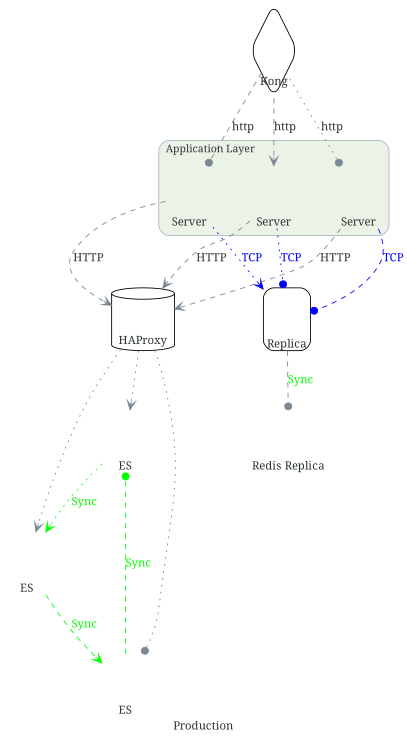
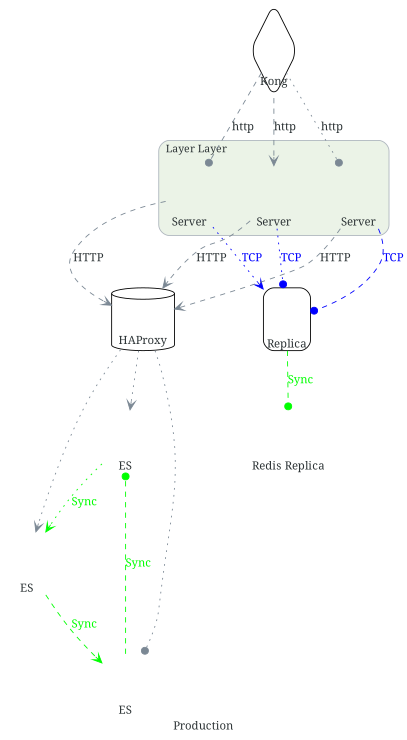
  digraph {
    fontcolor="#2D3436"
    fontname="Noto Serif"
    fontsize=13
    label=Production
    nodesep=0.6
    rankdir=TB
    ranksep=0.75
    node [fixedsize=true fontcolor="#2D3436" fontname="Noto Serif" fontsize=13 labelloc=b shape=none]
    edge [arrowhead=vee color="#7B8894" dir=forward fontcolor="#2D3436" fontname="Noto Serif" fontsize=13 style=dashed]
    n1 [height=1.0 label=Replica shape=box style=rounded]
    n2 [height=1.0 label="Redis Replica"]
    n3 [height=1.0 label=ES]
    n4 [height=1.0 label=ES]
    n5 [height=1.0 label=ES]
    n6 [height=1.0 label=HAProxy shape=cylinder style=rounded width=1.0]
    n7 [height=1.0 label=Server]
    n8 [height=1.0 label=Server]
    n9 [height=1.0 label=Server]
    n10 [height=1.5 label=Kong shape=diamond style=rounded]
    subgraph sub_1 {
      bgcolor="#E5F5FD"
      fontsize=12
      labeljust=l
      pencolor="#AEB6BE"
      shape=box
      style=rounded
      n10
      subgraph sub_2 {
        bgcolor="#E5F5FD"
        fontsize=12
        label="Caching Layer"
        labeljust=l
        pencolor="#AEB6BE"
        shape=box
        style=rounded
        n1
        n2
      }
      subgraph sub_3 {
        bgcolor="#E5F5FD"
        fontsize=12
        label="Persistence Layer"
        labeljust=l
        pencolor="#AEB6BE"
        shape=box
        style=rounded
        n3
        n4
        n5
        n6
      }
      subgraph cluster_4 {
        bgcolor="#EBF3E7"
        fontsize=12
-       label="Application Layer"
+       label="Layer Layer"
        labeljust=l
        pencolor="#AEB6BE"
        shape=box
        style=rounded
        n7
        n8
        n9
      }
    }
-   n1 -> n2 [arrowhead=dot fontcolor=green label=Sync]
+   n1 -> n2 [arrowhead=dot color=green fontcolor=green label=Sync]
    n3 -> n4 [color=green fontcolor=green label=Sync style=dotted]
    n4 -> n5 [color=green fontcolor=green label=Sync]
    n5 -> n3 [arrowhead=dot color=green fontcolor=green label=Sync]
    n6 -> n3 [style=dotted]
    n6 -> n4 [style=dotted]
    n6 -> n5 [arrowhead=dot style=dotted]
    n7 -> n1 [color=blue fontcolor=blue label=TCP style=dotted]
    n7 -> n6 [label=HTTP]
    n8 -> n1 [arrowhead=dot color=blue fontcolor=blue label=TCP]
    n8 -> n6 [label=HTTP]
    n9 -> n1 [arrowhead=dot color=blue fontcolor=blue label=TCP style=dotted]
    n9 -> n6 [label=HTTP]
    n10 -> n7 [arrowhead=dot label=http]
    n10 -> n8 [arrowhead=dot label=http style=dotted]
    n10 -> n9 [label=http]
  }
